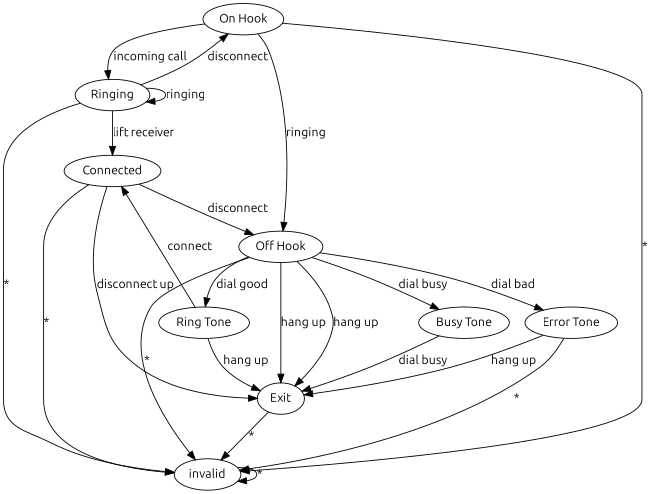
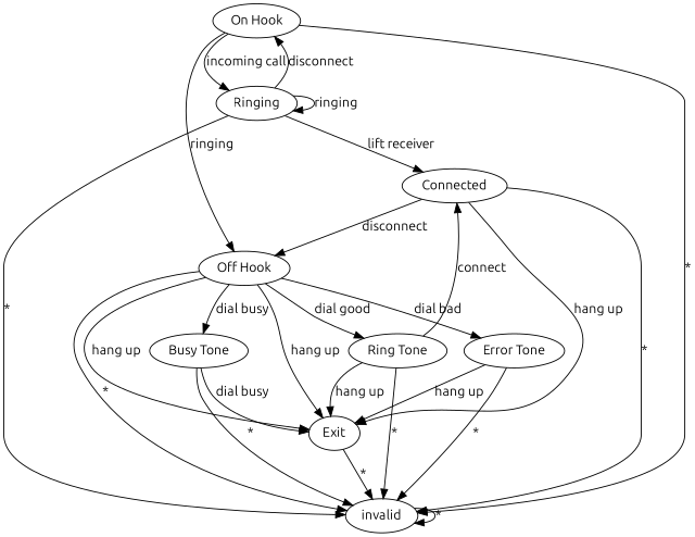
  digraph {
    fontname=Ubuntu
    node [fontname=Ubuntu]
    edge [fontname=Ubuntu]
    n1 [label="On Hook"]
    n2 [label=Ringing]
    n3 [label="Off Hook"]
    n4 [label=invalid]
    n5 [label=Connected]
    n6 [label=Exit]
    n7 [label="Busy Tone"]
    n8 [label="Error Tone"]
    n9 [label="Ring Tone"]
    n1 -> n2 [label="incoming call"]
    n1 -> n3 [label=ringing]
    n1 -> n4 [label="*"]
    n2 -> n1 [label=disconnect]
    n2 -> n2 [label=ringing]
    n2 -> n4 [label="*"]
    n2 -> n5 [label="lift receiver"]
    n3 -> n4 [label="*"]
    n3 -> n6 [label="hang up"]
    n3 -> n6 [label="hang up"]
    n3 -> n7 [label="dial busy"]
    n3 -> n8 [label="dial bad"]
    n3 -> n9 [label="dial good"]
    n4 -> n4 [label="*"]
    n5 -> n3 [label=disconnect]
    n5 -> n4 [label="*"]
-   n5 -> n6 [label="disconnect up"]
+   n5 -> n6 [label="hang up"]
    n6 -> n4 [label="*"]
+   n7 -> n4 [label="*"]
    n7 -> n6 [label="dial busy"]
    n8 -> n4 [label="*"]
    n8 -> n6 [label="hang up"]
+   n9 -> n4 [label="*"]
    n9 -> n5 [label=connect]
    n9 -> n6 [label="hang up"]
  }
